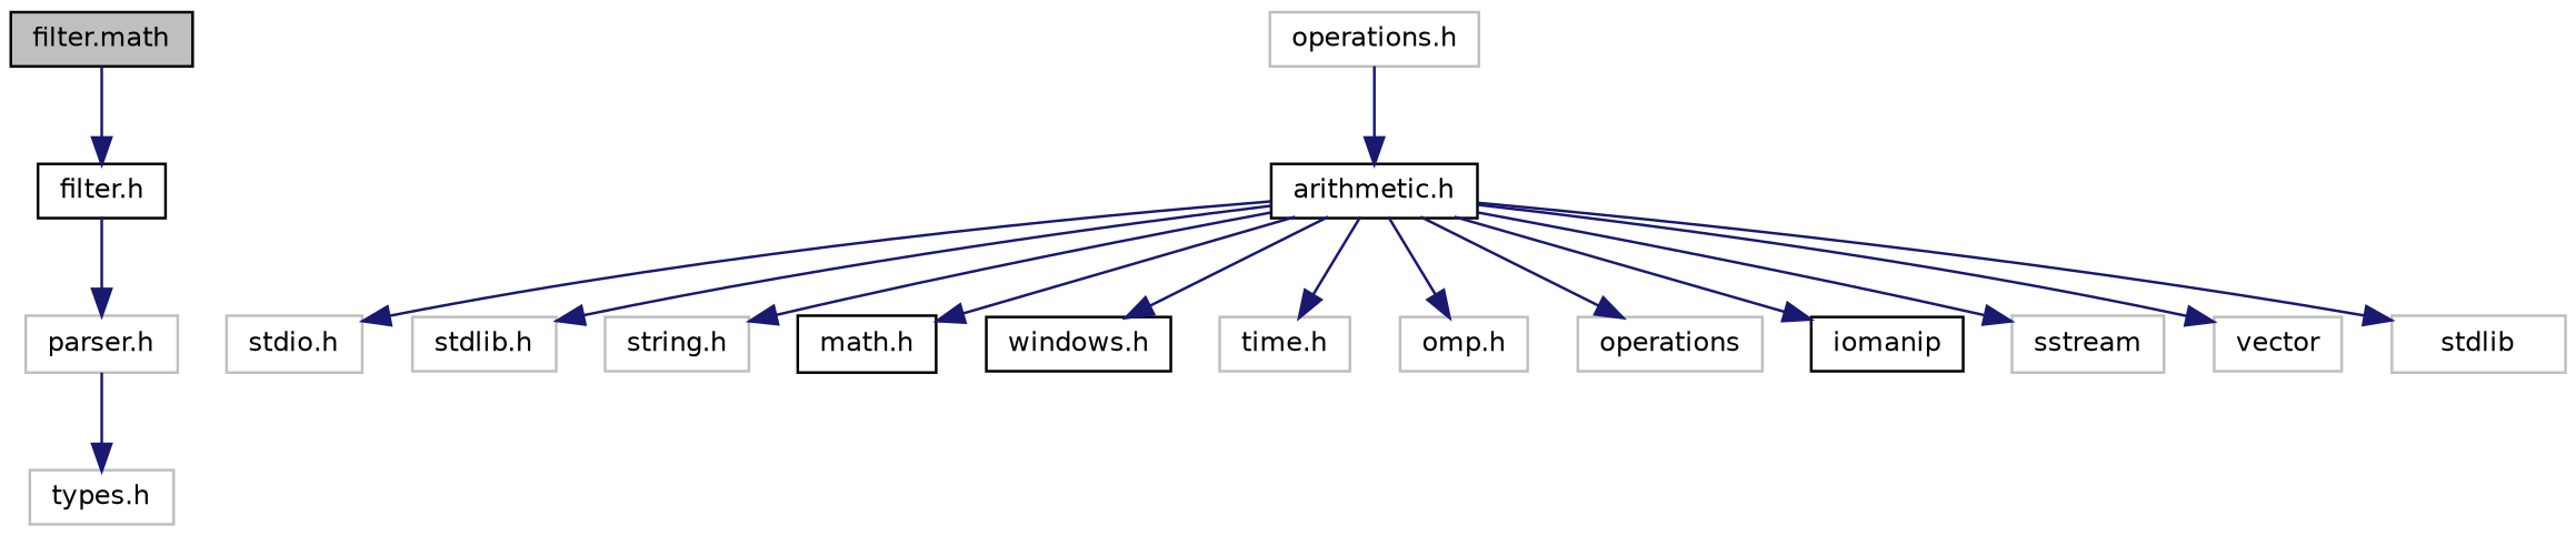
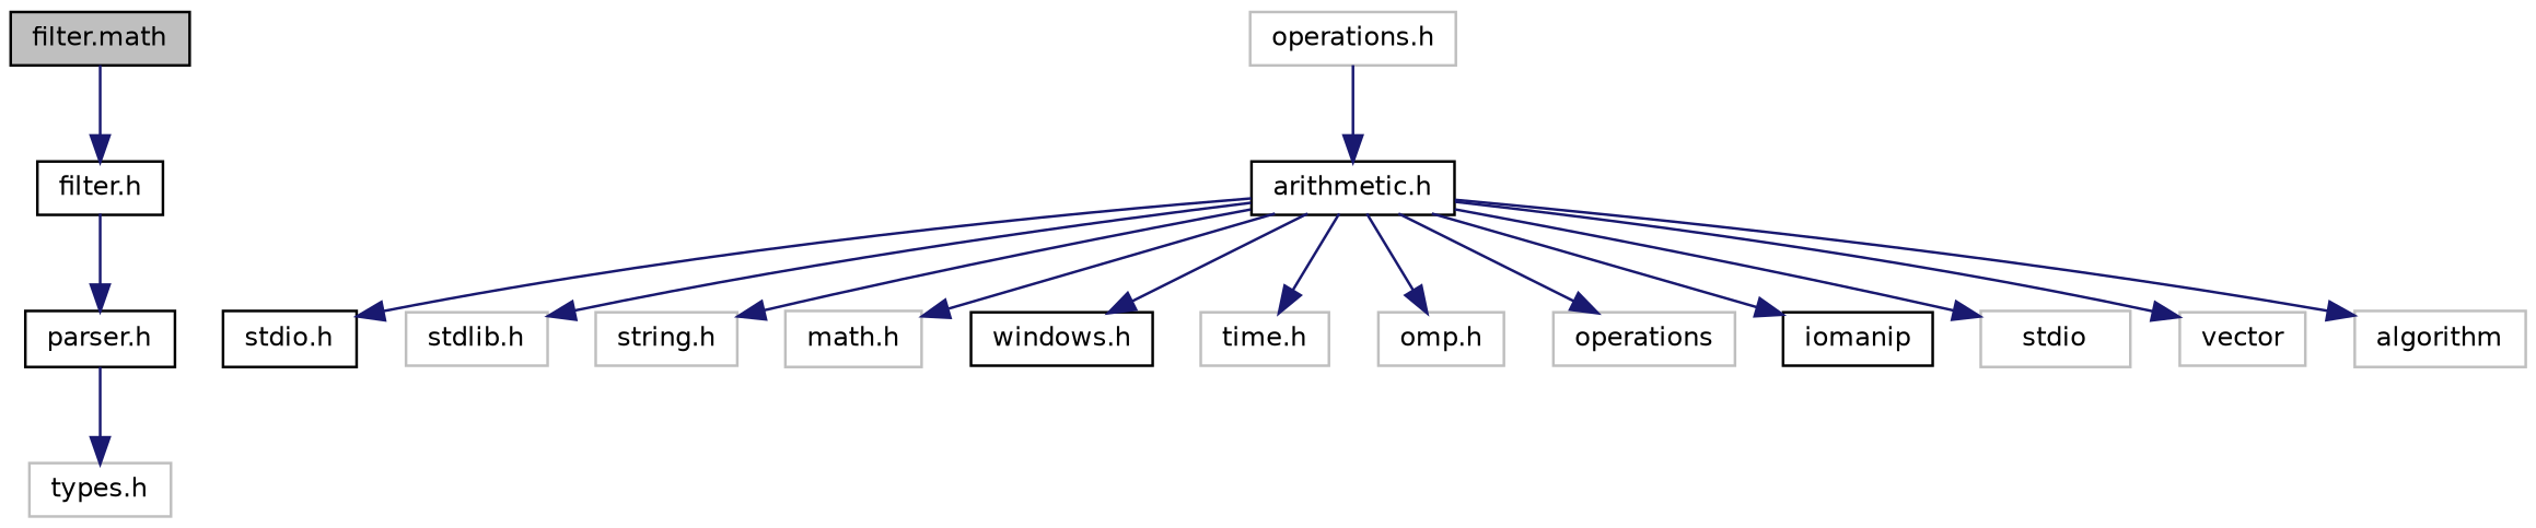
  digraph {
    node [color=grey75 fillcolor=white fontname=Helvetica fontsize=10 shape=record style=filled]
    edge [color=midnightblue fontname=Helvetica fontsize=10 labelfontname=Helvetica labelfontsize=10 style=solid]
    n1 [color=black fillcolor=grey75 fontcolor=black height=0.2 label="filter.math" width=0.4]
    n2 [color=black height=0.2 label="filter.h" width=0.4]
-   n3 [height=0.2 label="parser.h" width=0.4]
+   n3 [color=black height=0.2 label="parser.h" width=0.4]
    n4 [height=0.2 label="types.h" width=0.4]
    n5 [height=0.2 label="operations.h" width=0.4]
    n6 [color=black height=0.2 label="arithmetic.h" width=0.4]
-   n7 [height=0.2 label="stdio.h" width=0.4]
+   n7 [color=black height=0.2 label="stdio.h" width=0.4]
    n8 [height=0.2 label="stdlib.h" width=0.4]
    n9 [height=0.2 label="string.h" width=0.4]
-   n10 [color=black height=0.2 label="math.h" width=0.4]
+   n10 [height=0.2 label="math.h" width=0.4]
    n11 [color=black height=0.2 label="windows.h" width=0.4]
    n12 [height=0.2 label="time.h" width=0.4]
    n13 [height=0.2 label="omp.h" width=0.4]
    n14 [height=0.2 label=operations width=0.4]
    n15 [color=black height=0.2 label=iomanip width=0.4]
-   n16 [height=0.2 label=sstream width=0.4]
+   n16 [height=0.2 label=stdio width=0.4]
    n17 [height=0.2 label=vector width=0.4]
-   n18 [height=0.2 label=stdlib width=0.4]
+   n18 [height=0.2 label=algorithm width=0.4]
    n1 -> n2
    n2 -> n3
    n3 -> n4
    n5 -> n6
    n6 -> n7
    n6 -> n8
    n6 -> n9
    n6 -> n10
    n6 -> n11
    n6 -> n12
    n6 -> n13
    n6 -> n14
    n6 -> n15
    n6 -> n16
    n6 -> n17
    n6 -> n18
  }
